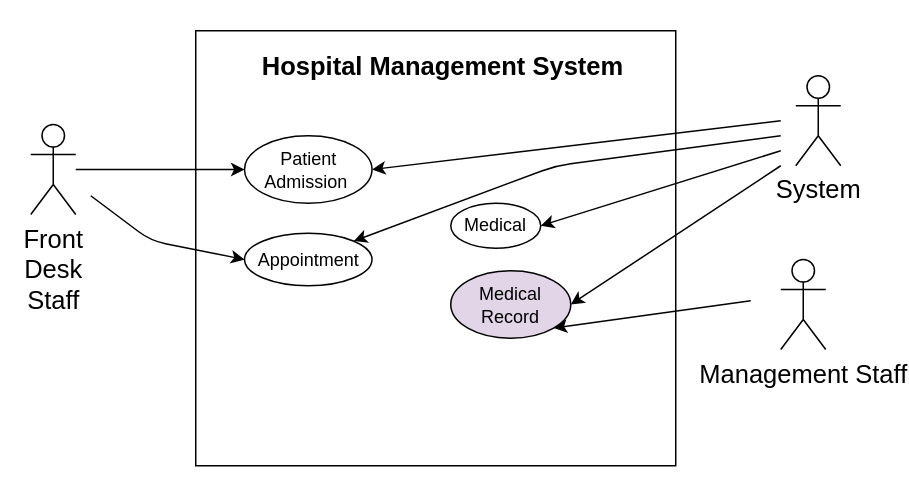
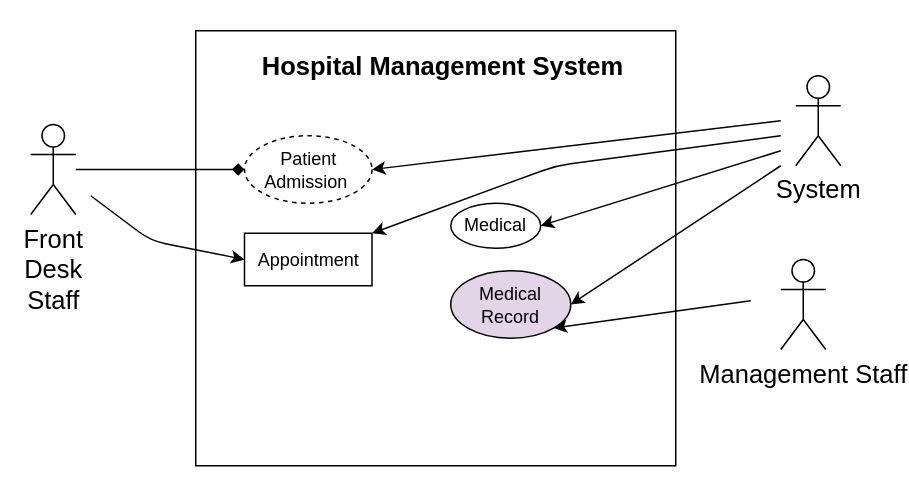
  <mxCell id="0" />
  <mxCell id="1" parent="0" />
  <mxCell id="2" value="" style="rounded=0;whiteSpace=wrap;html=1;" parent="1" vertex="1"><mxGeometry x="130" y="20" width="320" height="290" as="geometry" /></mxCell>
  <mxCell id="3" value="&lt;h3 style=&quot;font-size: 17px;&quot;&gt;Hospital Management System&lt;/h3&gt;" style="text;html=1;strokeColor=none;fillColor=none;align=center;verticalAlign=middle;whiteSpace=wrap;rounded=0;fontSize=17;" parent="1" vertex="1"><mxGeometry x="170" y="30" width="250" height="30" as="geometry" /></mxCell>
  <mxCell id="4" value="System" style="shape=umlActor;verticalLabelPosition=bottom;verticalAlign=top;html=1;outlineConnect=0;fontSize=17;" parent="1" vertex="1"><mxGeometry x="530" y="50" width="30" height="60" as="geometry" /></mxCell>
  <mxCell id="5" value="Management Staff" style="shape=umlActor;verticalLabelPosition=bottom;verticalAlign=top;html=1;outlineConnect=0;fontSize=17;" parent="1" vertex="1"><mxGeometry x="520" y="172.5" width="30" height="60" as="geometry" /></mxCell>
  <mxCell id="6" value="" style="edgeStyle=none;html=1;fontSize=17;entryX=0;entryY=0.5;entryDx=0;entryDy=0;" parent="1" target="10" edge="1"><mxGeometry relative="1" as="geometry"><mxPoint x="60" y="130" as="sourcePoint" /><Array as="points"><mxPoint x="100" y="160" /></Array><mxPoint x="150" y="350" as="targetPoint" /></mxGeometry></mxCell>
- <mxCell id="7" value="" style="edgeStyle=none;html=1;fontSize=17;entryX=0;entryY=0.5;entryDx=0;entryDy=0;" parent="1" source="8" target="9" edge="1"><mxGeometry relative="1" as="geometry"><mxPoint x="155" y="135" as="targetPoint" /></mxGeometry></mxCell>
+ <mxCell id="7" value="" style="edgeStyle=none;html=1;fontSize=17;entryX=0;entryY=0.5;entryDx=0;entryDy=0;endArrow=diamond;" parent="1" source="8" target="9" edge="1"><mxGeometry relative="1" as="geometry"><mxPoint x="155" y="135" as="targetPoint" /></mxGeometry></mxCell>
  <mxCell id="8" value="Front&lt;br&gt;Desk &lt;br&gt;Staff" style="shape=umlActor;verticalLabelPosition=bottom;verticalAlign=top;html=1;outlineConnect=0;fontSize=17;" parent="1" vertex="1"><mxGeometry x="20" y="82.5" width="30" height="60" as="geometry" /></mxCell>
- <mxCell id="9" value="Patient Admission&amp;nbsp;" style="ellipse;whiteSpace=wrap;html=1;" vertex="1" parent="1"><mxGeometry x="162.5" y="90" width="85" height="45" as="geometry" /></mxCell>
- <mxCell id="10" value="Appointment" style="ellipse;whiteSpace=wrap;html=1;" vertex="1" parent="1"><mxGeometry x="162.5" y="155" width="85" height="35" as="geometry" /></mxCell>
+ <mxCell id="9" value="Patient Admission&amp;nbsp;" style="ellipse;whiteSpace=wrap;html=1;dashed=1;" vertex="1" parent="1"><mxGeometry x="162.5" y="90" width="85" height="45" as="geometry" /></mxCell>
+ <mxCell id="10" value="Appointment" style="whiteSpace=wrap;html=1;rounded=0;" vertex="1" parent="1"><mxGeometry x="162.5" y="155" width="85" height="35" as="geometry" /></mxCell>
  <mxCell id="11" value="Medical Record" style="ellipse;whiteSpace=wrap;html=1;fillColor=#e1d5e7;" vertex="1" parent="1"><mxGeometry x="300" y="180" width="80" height="45" as="geometry" /></mxCell>
  <mxCell id="12" value="Medical" style="ellipse;whiteSpace=wrap;html=1;" vertex="1" parent="1"><mxGeometry x="300" y="135" width="60" height="30" as="geometry" /></mxCell>
  <mxCell id="13" value="" style="endArrow=classic;html=1;entryX=1;entryY=0.5;entryDx=0;entryDy=0;" edge="1" parent="1" target="9"><mxGeometry width="50" height="50" relative="1" as="geometry"><mxPoint x="520" y="80" as="sourcePoint" /><mxPoint x="570" y="30" as="targetPoint" /></mxGeometry></mxCell>
  <mxCell id="14" value="" style="endArrow=classic;html=1;entryX=1;entryY=0.5;entryDx=0;entryDy=0;" edge="1" parent="1" target="11"><mxGeometry width="50" height="50" relative="1" as="geometry"><mxPoint x="520" y="110" as="sourcePoint" /><mxPoint x="570" y="50" as="targetPoint" /></mxGeometry></mxCell>
  <mxCell id="15" value="" style="endArrow=classic;html=1;entryX=1;entryY=0;entryDx=0;entryDy=0;" edge="1" parent="1" target="10"><mxGeometry width="50" height="50" relative="1" as="geometry"><mxPoint x="520" y="90" as="sourcePoint" /><mxPoint x="570" y="40" as="targetPoint" /><Array as="points"><mxPoint x="370" y="110" /></Array></mxGeometry></mxCell>
  <mxCell id="16" value="" style="endArrow=classic;html=1;entryX=1;entryY=0.5;entryDx=0;entryDy=0;" edge="1" parent="1" target="12"><mxGeometry width="50" height="50" relative="1" as="geometry"><mxPoint x="520" y="100" as="sourcePoint" /><mxPoint x="560" y="70" as="targetPoint" /></mxGeometry></mxCell>
  <mxCell id="17" value="" style="endArrow=classic;html=1;entryX=1;entryY=1;entryDx=0;entryDy=0;" edge="1" parent="1" target="11"><mxGeometry width="50" height="50" relative="1" as="geometry"><mxPoint x="500" y="200" as="sourcePoint" /><mxPoint x="550" y="150" as="targetPoint" /></mxGeometry></mxCell>
